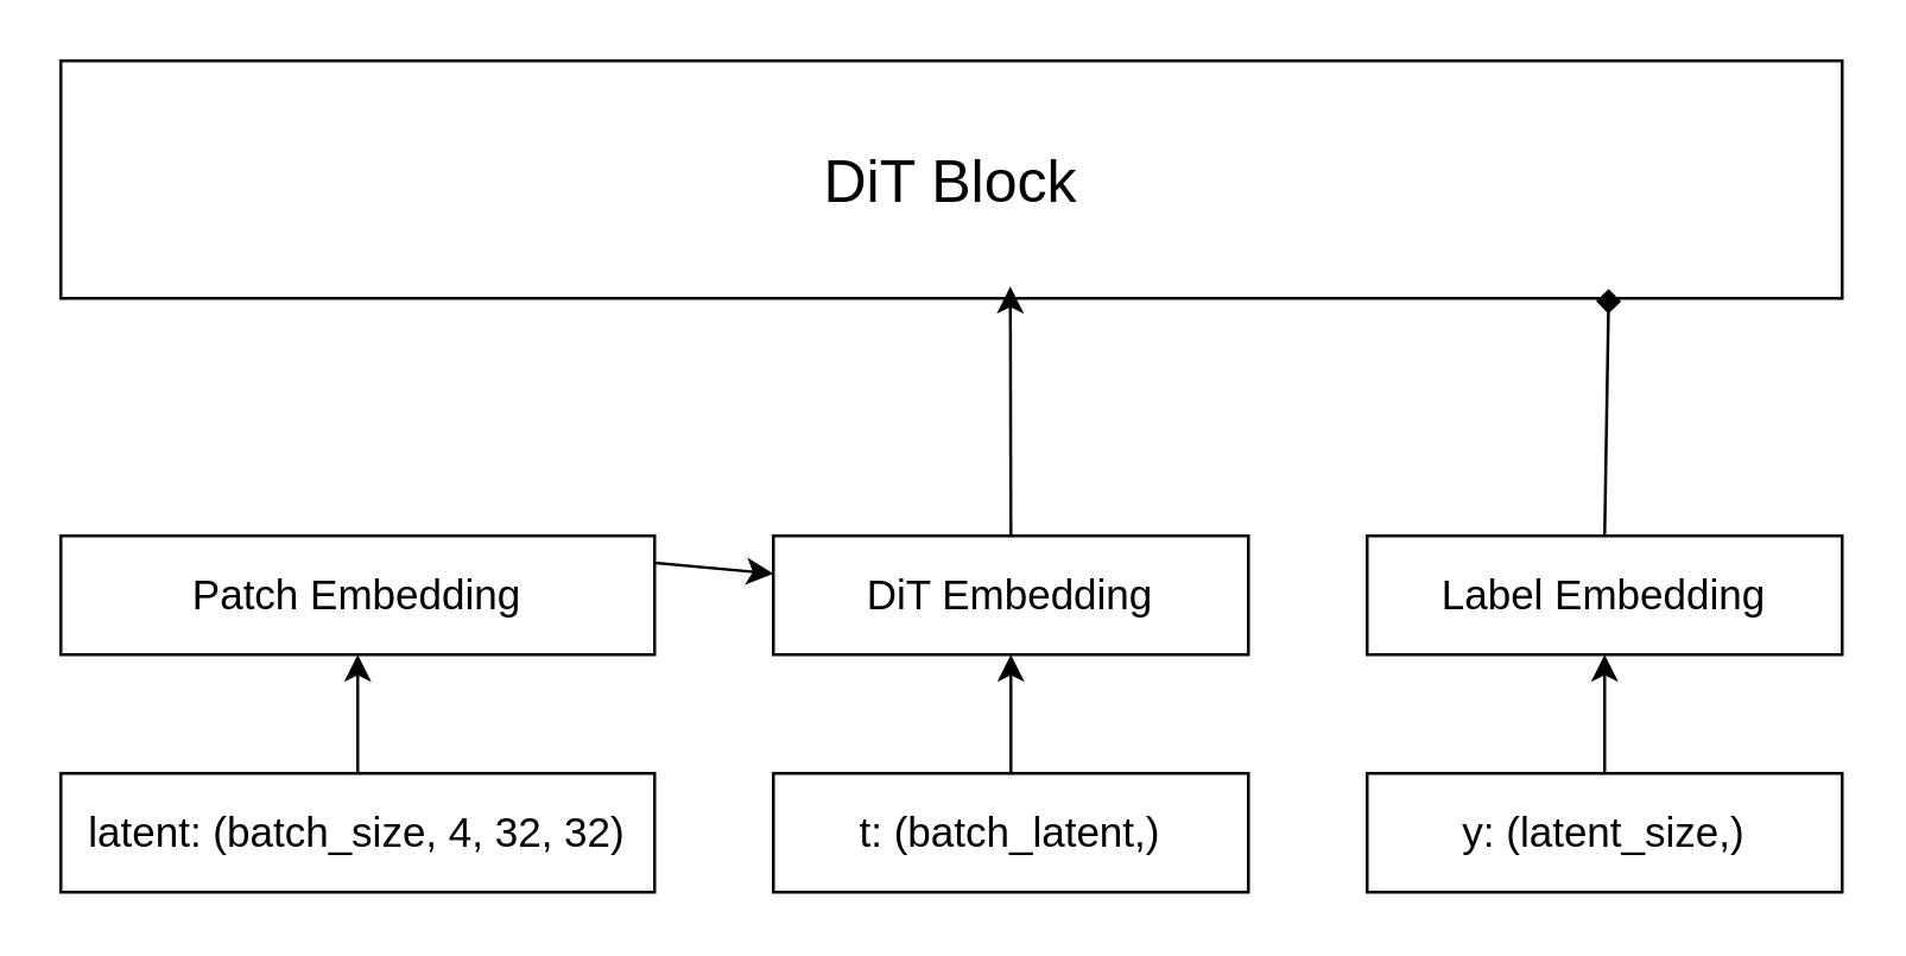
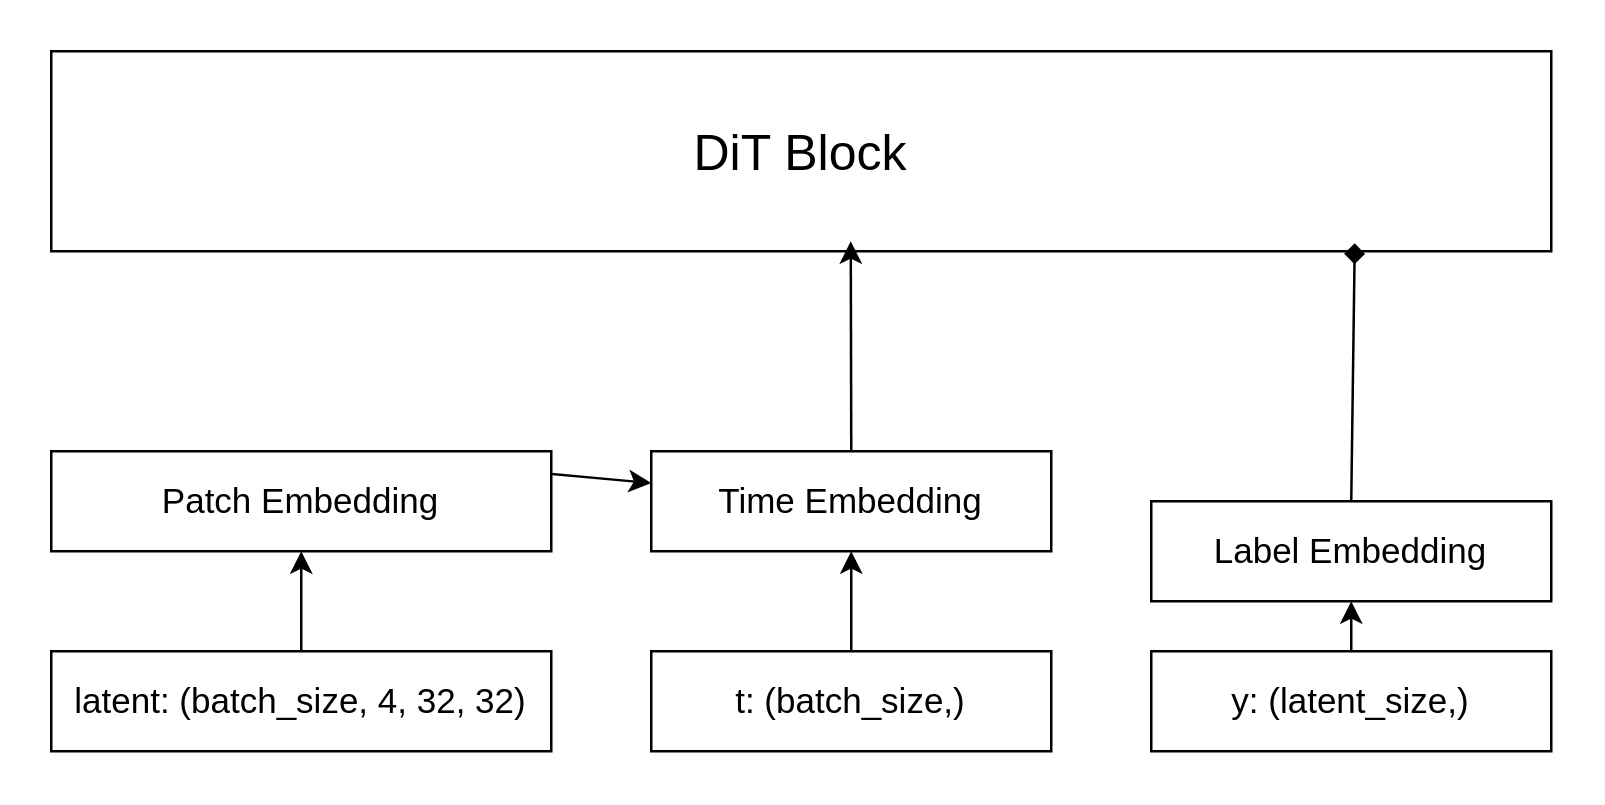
  <mxCell id="0" />
  <mxCell id="1" parent="0" />
  <mxCell id="2" style="edgeStyle=none;html=1;exitX=0.5;exitY=0;exitDx=0;exitDy=0;entryX=0.5;entryY=1;entryDx=0;entryDy=0;" edge="1" parent="1" source="3" target="9"><mxGeometry relative="1" as="geometry" /></mxCell>
  <mxCell id="3" value="latent: (batch_size, 4, 32, 32)" style="rounded=0;whiteSpace=wrap;html=1;fontSize=14;" vertex="1" parent="1"><mxGeometry x="20" y="260" width="200" height="40" as="geometry" /></mxCell>
  <mxCell id="4" style="edgeStyle=none;html=1;exitX=0.5;exitY=0;exitDx=0;exitDy=0;entryX=0.5;entryY=1;entryDx=0;entryDy=0;" edge="1" parent="1" source="5" target="10"><mxGeometry relative="1" as="geometry" /></mxCell>
- <mxCell id="5" value="t: (batch_latent,)" style="rounded=0;whiteSpace=wrap;html=1;fontSize=14;" vertex="1" parent="1"><mxGeometry x="260" y="260" width="160" height="40" as="geometry" /></mxCell>
+ <mxCell id="5" value="t: (batch_size,)" style="rounded=0;whiteSpace=wrap;html=1;fontSize=14;" vertex="1" parent="1"><mxGeometry x="260" y="260" width="160" height="40" as="geometry" /></mxCell>
  <mxCell id="6" style="edgeStyle=none;html=1;exitX=0.5;exitY=0;exitDx=0;exitDy=0;" edge="1" parent="1" source="7" target="11"><mxGeometry relative="1" as="geometry" /></mxCell>
  <mxCell id="7" value="y: (latent_size,)" style="rounded=0;whiteSpace=wrap;html=1;fontSize=14;" vertex="1" parent="1"><mxGeometry x="460" y="260" width="160" height="40" as="geometry" /></mxCell>
  <mxCell id="8" value="" style="edgeStyle=none;exitX=0.5;exitY=0;exitDx=0;exitDy=0;html=1;strokeColor=default;" edge="1" parent="1" source="9" target="10"><mxGeometry relative="1" as="geometry"><mxPoint x="120" y="110" as="targetPoint" /></mxGeometry></mxCell>
  <mxCell id="9" value="&lt;font style=&quot;font-size: 14px;&quot;&gt;Patch Embedding&lt;/font&gt;" style="rounded=0;whiteSpace=wrap;html=1;" vertex="1" parent="1"><mxGeometry x="20" y="180" width="200" height="40" as="geometry" /></mxCell>
- <mxCell id="10" value="&lt;font style=&quot;font-size: 14px;&quot;&gt;DiT Embedding&lt;/font&gt;" style="rounded=0;whiteSpace=wrap;html=1;" vertex="1" parent="1"><mxGeometry x="260" y="180" width="160" height="40" as="geometry" /></mxCell>
- <mxCell id="11" value="&lt;span style=&quot;font-size: 14px;&quot;&gt;Label Embedding&lt;/span&gt;" style="rounded=0;whiteSpace=wrap;html=1;" vertex="1" parent="1"><mxGeometry x="460" y="180" width="160" height="40" as="geometry" /></mxCell>
+ <mxCell id="10" value="&lt;font style=&quot;font-size: 14px;&quot;&gt;Time Embedding&lt;/font&gt;" style="rounded=0;whiteSpace=wrap;html=1;" vertex="1" parent="1"><mxGeometry x="260" y="180" width="160" height="40" as="geometry" /></mxCell>
+ <mxCell id="11" value="&lt;span style=&quot;font-size: 14px;&quot;&gt;Label Embedding&lt;/span&gt;" style="rounded=0;whiteSpace=wrap;html=1;" vertex="1" parent="1"><mxGeometry x="460" y="200" width="160" height="40" as="geometry" /></mxCell>
  <mxCell id="12" value="&lt;font style=&quot;font-size: 20px;&quot;&gt;DiT Block&lt;/font&gt;" style="rounded=0;whiteSpace=wrap;html=1;" vertex="1" parent="1"><mxGeometry x="20" y="20" width="600" height="80" as="geometry" /></mxCell>
  <mxCell id="13" style="edgeStyle=none;html=1;exitX=0.5;exitY=0;exitDx=0;exitDy=0;entryX=0.533;entryY=0.95;entryDx=0;entryDy=0;entryPerimeter=0;" edge="1" parent="1" source="10" target="12"><mxGeometry relative="1" as="geometry" /></mxCell>
  <mxCell id="14" style="edgeStyle=none;html=1;exitX=0.5;exitY=0;exitDx=0;exitDy=0;entryX=0.869;entryY=0.96;entryDx=0;entryDy=0;entryPerimeter=0;endArrow=diamond;" edge="1" parent="1" source="11" target="12"><mxGeometry relative="1" as="geometry" /></mxCell>
